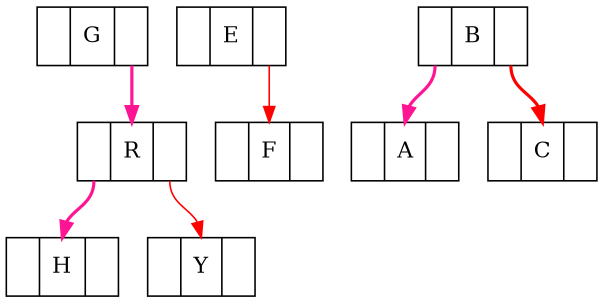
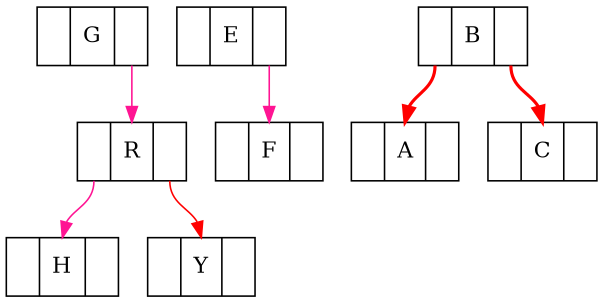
  digraph {
    node [shape=record]
    edge [color=deeppink headport=f1 style=bold tailport=f2]
    n1 [label="<f0> |<f1> G|<f2> "]
    n2 [label="<f0> |<f1> R|<f2> "]
    n3 [label="<f0> |<f1> E|<f2> "]
    n4 [label="<f0> |<f1> F|<f2> "]
    n5 [label="<f0> |<f1> H|<f2> "]
    n6 [label="<f0> |<f1> Y|<f2> "]
    n7 [label="<f0> |<f1> B|<f2> "]
    n8 [label="<f0> |<f1> A|<f2> "]
    n9 [label="<f0> |<f1> C|<f2> "]
-   n1 -> n2
-   n2 -> n5 [tailport=f0]
+   n1 -> n2 [style=solid]
+   n2 -> n5 [style=solid tailport=f0]
    n2 -> n6 [color=red style=solid]
-   n3 -> n4 [color=red style=solid]
-   n7 -> n8 [tailport=f0]
+   n3 -> n4 [style=solid]
+   n7 -> n8 [color=red tailport=f0]
    n7 -> n9 [color=red]
  }
